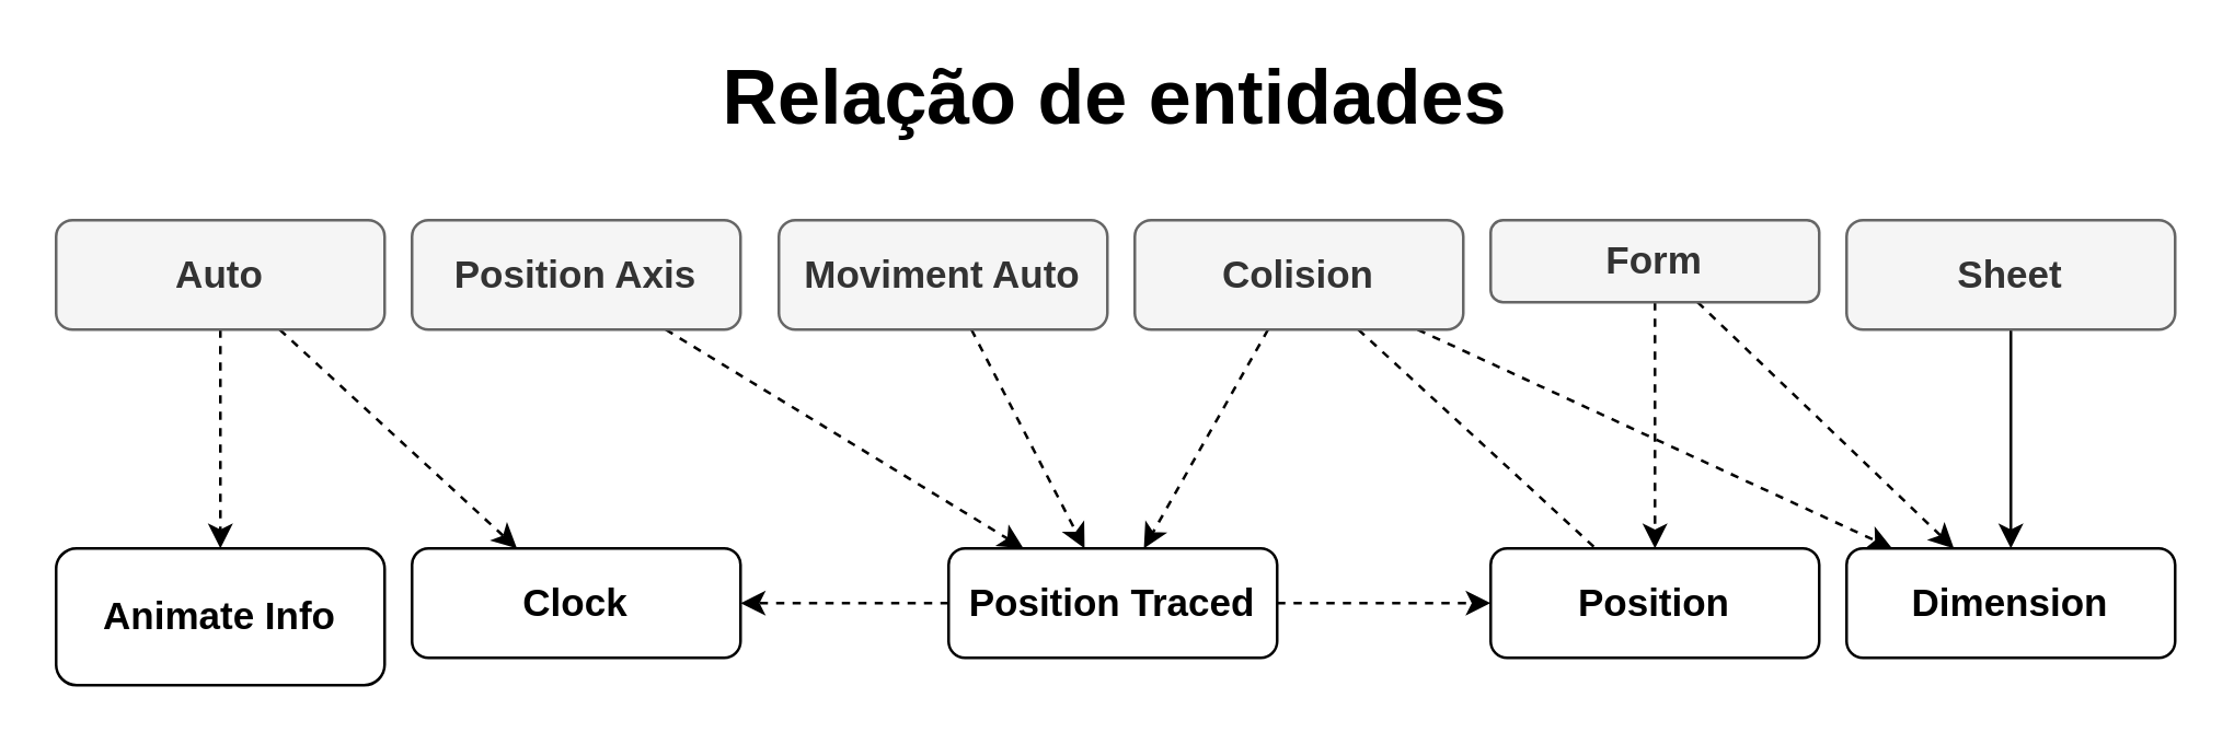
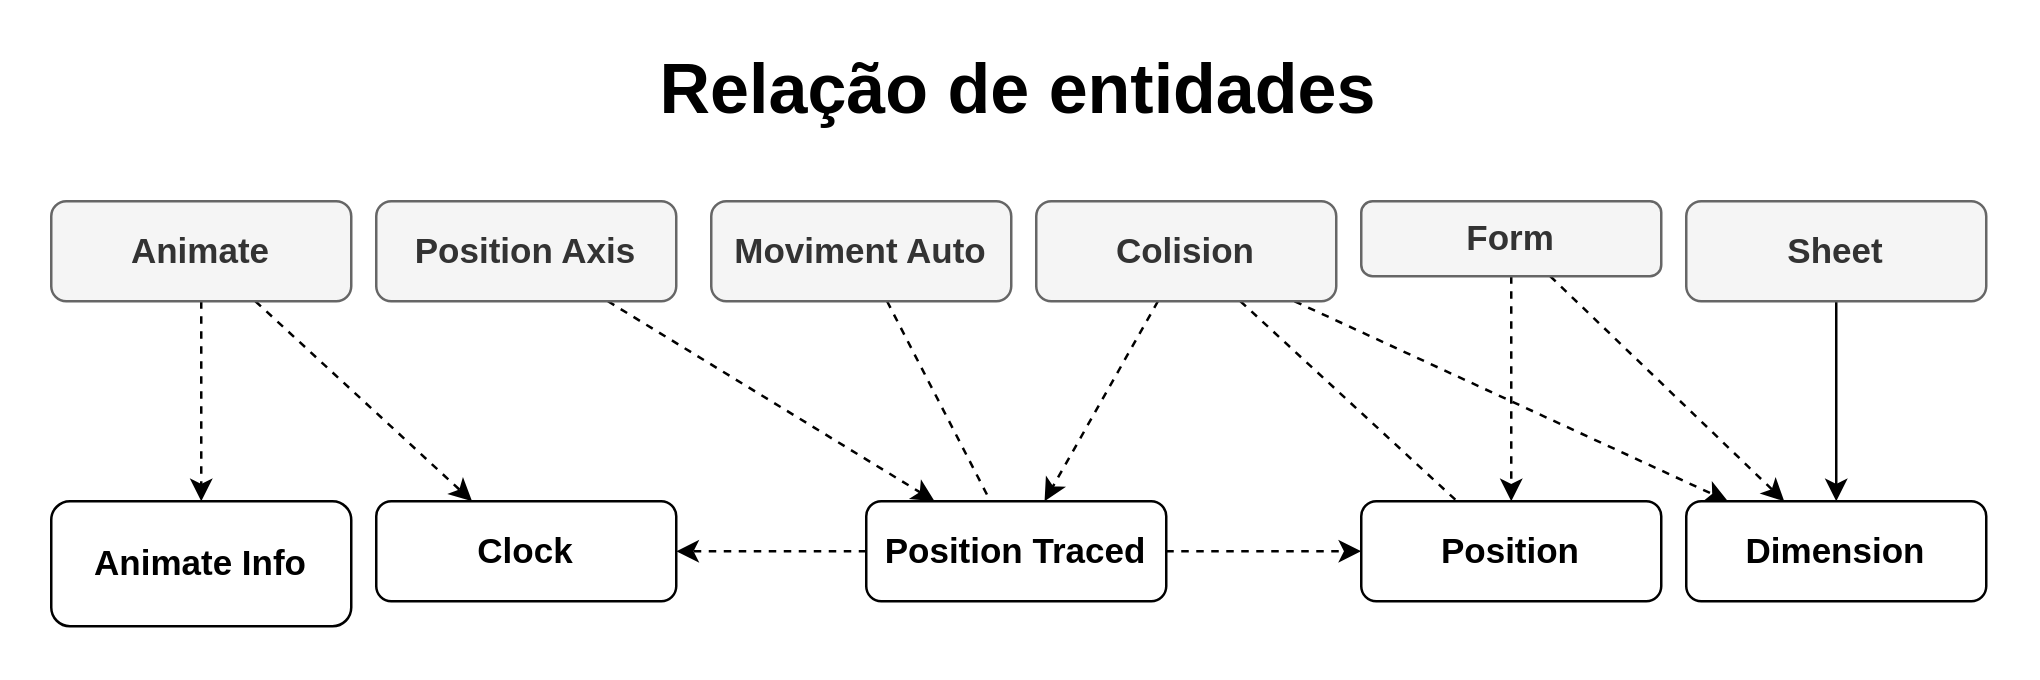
  <mxCell id="0" />
  <mxCell id="1" parent="0" />
  <mxCell id="2" value="&lt;font style=&quot;font-size: 28px;&quot;&gt;&lt;b&gt;Relação de entidades&lt;/b&gt;&lt;/font&gt;" style="text;html=1;strokeColor=none;fillColor=none;align=center;verticalAlign=middle;whiteSpace=wrap;rounded=0;" vertex="1" parent="1"><mxGeometry x="199" y="20" width="416" height="30" as="geometry" /></mxCell>
  <mxCell id="3" style="rounded=0;orthogonalLoop=1;jettySize=auto;html=1;fontSize=14;dashed=1;fontStyle=1;verticalAlign=middle;" edge="1" parent="1" source="5" target="25"><mxGeometry relative="1" as="geometry" /></mxCell>
  <mxCell id="4" style="rounded=0;orthogonalLoop=1;jettySize=auto;html=1;fontSize=14;dashed=1;fontStyle=1;verticalAlign=middle;" edge="1" parent="1" source="5" target="24"><mxGeometry relative="1" as="geometry" /></mxCell>
- <mxCell id="5" value="&lt;font style=&quot;font-size: 14px;&quot;&gt;Auto&lt;/font&gt;" style="rounded=1;whiteSpace=wrap;html=1;fontSize=14;fontStyle=1;align=center;verticalAlign=middle;fillColor=#f5f5f5;fontColor=#333333;strokeColor=#666666;" vertex="1" parent="1"><mxGeometry x="20" y="80" width="120" height="40" as="geometry" /></mxCell>
+ <mxCell id="5" value="&lt;font style=&quot;font-size: 14px;&quot;&gt;Animate&lt;/font&gt;" style="rounded=1;whiteSpace=wrap;html=1;fontSize=14;fontStyle=1;align=center;verticalAlign=middle;fillColor=#f5f5f5;fontColor=#333333;strokeColor=#666666;" vertex="1" parent="1"><mxGeometry x="20" y="80" width="120" height="40" as="geometry" /></mxCell>
  <mxCell id="6" style="edgeStyle=none;rounded=0;orthogonalLoop=1;jettySize=auto;html=1;dashed=1;fontSize=14;verticalAlign=middle;" edge="1" parent="1" source="9" target="17"><mxGeometry relative="1" as="geometry" /></mxCell>
  <mxCell id="7" style="edgeStyle=none;rounded=0;orthogonalLoop=1;jettySize=auto;html=1;dashed=1;fontSize=14;endArrow=none;" edge="1" parent="1" source="9" target="14"><mxGeometry relative="1" as="geometry" /></mxCell>
  <mxCell id="8" style="edgeStyle=none;rounded=0;orthogonalLoop=1;jettySize=auto;html=1;dashed=1;fontSize=14;" edge="1" parent="1" source="9" target="18"><mxGeometry relative="1" as="geometry" /></mxCell>
  <mxCell id="9" value="&lt;font style=&quot;font-size: 14px;&quot;&gt;Colision&lt;/font&gt;" style="rounded=1;whiteSpace=wrap;html=1;fontSize=14;fontStyle=1;align=center;verticalAlign=middle;fillColor=#f5f5f5;fontColor=#333333;strokeColor=#666666;" vertex="1" parent="1"><mxGeometry x="414" y="80" width="120" height="40" as="geometry" /></mxCell>
  <mxCell id="10" style="rounded=0;orthogonalLoop=1;jettySize=auto;html=1;fontSize=14;dashed=1;verticalAlign=middle;" edge="1" parent="1" source="11" target="17"><mxGeometry relative="1" as="geometry" /></mxCell>
  <mxCell id="11" value="&lt;font style=&quot;font-size: 14px;&quot;&gt;Position Axis&lt;br style=&quot;font-size: 14px;&quot;&gt;&lt;/font&gt;" style="rounded=1;whiteSpace=wrap;html=1;fontSize=14;fontStyle=1;align=center;verticalAlign=middle;fillColor=#f5f5f5;fontColor=#333333;strokeColor=#666666;" vertex="1" parent="1"><mxGeometry x="150" y="80" width="120" height="40" as="geometry" /></mxCell>
- <mxCell id="12" style="rounded=0;orthogonalLoop=1;jettySize=auto;html=1;fontSize=14;dashed=1;verticalAlign=middle;" edge="1" parent="1" source="13" target="17"><mxGeometry relative="1" as="geometry" /></mxCell>
+ <mxCell id="12" style="rounded=0;orthogonalLoop=1;jettySize=auto;html=1;fontSize=14;dashed=1;verticalAlign=middle;endArrow=none;" edge="1" parent="1" source="13" target="17"><mxGeometry relative="1" as="geometry" /></mxCell>
  <mxCell id="13" value="&lt;font style=&quot;font-size: 14px;&quot;&gt;Moviment Auto&lt;br style=&quot;font-size: 14px;&quot;&gt;&lt;/font&gt;" style="rounded=1;whiteSpace=wrap;html=1;fontSize=14;fontStyle=1;align=center;verticalAlign=middle;fillColor=#f5f5f5;fontColor=#333333;strokeColor=#666666;" vertex="1" parent="1"><mxGeometry x="284" y="80" width="120" height="40" as="geometry" /></mxCell>
  <mxCell id="14" value="&lt;font style=&quot;font-size: 14px;&quot;&gt;Position&lt;br style=&quot;font-size: 14px;&quot;&gt;&lt;/font&gt;" style="rounded=1;whiteSpace=wrap;html=1;fontSize=14;fontStyle=1;align=center;verticalAlign=middle;" vertex="1" parent="1"><mxGeometry x="544" y="200" width="120" height="40" as="geometry" /></mxCell>
  <mxCell id="15" style="rounded=0;orthogonalLoop=1;jettySize=auto;html=1;dashed=1;fontSize=14;verticalAlign=middle;" edge="1" parent="1" source="17" target="14"><mxGeometry relative="1" as="geometry" /></mxCell>
  <mxCell id="16" style="edgeStyle=none;rounded=0;orthogonalLoop=1;jettySize=auto;html=1;exitX=0;exitY=0.5;exitDx=0;exitDy=0;dashed=1;fontSize=14;" edge="1" parent="1" source="17" target="24"><mxGeometry relative="1" as="geometry" /></mxCell>
  <mxCell id="17" value="&lt;font style=&quot;font-size: 14px;&quot;&gt;Position Traced&lt;br style=&quot;font-size: 14px;&quot;&gt;&lt;/font&gt;" style="rounded=1;whiteSpace=wrap;html=1;fontSize=14;fontStyle=1;align=center;verticalAlign=middle;" vertex="1" parent="1"><mxGeometry x="346" y="200" width="120" height="40" as="geometry" /></mxCell>
  <mxCell id="18" value="&lt;font style=&quot;font-size: 14px;&quot;&gt;Dimension&lt;br style=&quot;font-size: 14px;&quot;&gt;&lt;/font&gt;" style="rounded=1;whiteSpace=wrap;html=1;fontSize=14;fontStyle=1;align=center;verticalAlign=middle;" vertex="1" parent="1"><mxGeometry x="674" y="200" width="120" height="40" as="geometry" /></mxCell>
  <mxCell id="19" style="edgeStyle=none;rounded=0;orthogonalLoop=1;jettySize=auto;html=1;dashed=1;fontSize=14;verticalAlign=middle;" edge="1" parent="1" source="21" target="14"><mxGeometry relative="1" as="geometry" /></mxCell>
  <mxCell id="20" style="edgeStyle=none;rounded=0;orthogonalLoop=1;jettySize=auto;html=1;dashed=1;fontSize=14;verticalAlign=middle;" edge="1" parent="1" source="21" target="18"><mxGeometry relative="1" as="geometry" /></mxCell>
  <mxCell id="21" value="&lt;font style=&quot;font-size: 14px;&quot;&gt;Form&lt;br style=&quot;font-size: 14px;&quot;&gt;&lt;/font&gt;" style="rounded=1;whiteSpace=wrap;html=1;fontSize=14;fontStyle=1;align=center;verticalAlign=middle;fillColor=#f5f5f5;strokeColor=#666666;fontColor=#333333;" vertex="1" parent="1"><mxGeometry x="544" y="80" width="120" height="30" as="geometry" /></mxCell>
  <mxCell id="22" style="rounded=0;orthogonalLoop=1;jettySize=auto;html=1;fontSize=14;verticalAlign=middle;" edge="1" parent="1" source="23" target="18"><mxGeometry relative="1" as="geometry"><mxPoint x="660.923" y="380" as="sourcePoint" /></mxGeometry></mxCell>
  <mxCell id="23" value="&lt;font style=&quot;font-size: 14px;&quot;&gt;Sheet&lt;br style=&quot;font-size: 14px;&quot;&gt;&lt;/font&gt;" style="rounded=1;whiteSpace=wrap;html=1;fontSize=14;fontStyle=1;align=center;verticalAlign=middle;fillColor=#f5f5f5;fontColor=#333333;strokeColor=#666666;" vertex="1" parent="1"><mxGeometry x="674" y="80" width="120" height="40" as="geometry" /></mxCell>
  <mxCell id="24" value="&lt;font style=&quot;font-size: 14px;&quot;&gt;Clock&lt;br style=&quot;font-size: 14px;&quot;&gt;&lt;/font&gt;" style="rounded=1;whiteSpace=wrap;html=1;fontSize=14;fontStyle=1;align=center;verticalAlign=middle;" vertex="1" parent="1"><mxGeometry x="150" y="200" width="120" height="40" as="geometry" /></mxCell>
  <mxCell id="25" value="&lt;font style=&quot;font-size: 14px;&quot;&gt;Animate Info&lt;/font&gt;" style="rounded=1;whiteSpace=wrap;html=1;fontSize=14;fontStyle=1;align=center;verticalAlign=middle;" vertex="1" parent="1"><mxGeometry x="20" y="200" width="120" height="50" as="geometry" /></mxCell>
  <mxCell id="26" style="edgeStyle=none;rounded=0;orthogonalLoop=1;jettySize=auto;html=1;exitX=0.5;exitY=0;exitDx=0;exitDy=0;dashed=1;fontSize=14;verticalAlign=middle;fillColor=#f5f5f5;strokeColor=#666666;" edge="1" parent="1" source="13" target="13"><mxGeometry relative="1" as="geometry" /></mxCell>
  <mxCell id="27" style="edgeStyle=none;rounded=0;orthogonalLoop=1;jettySize=auto;html=1;exitX=0;exitY=0.5;exitDx=0;exitDy=0;dashed=1;fontSize=14;" edge="1" parent="1" source="17" target="17"><mxGeometry relative="1" as="geometry" /></mxCell>
